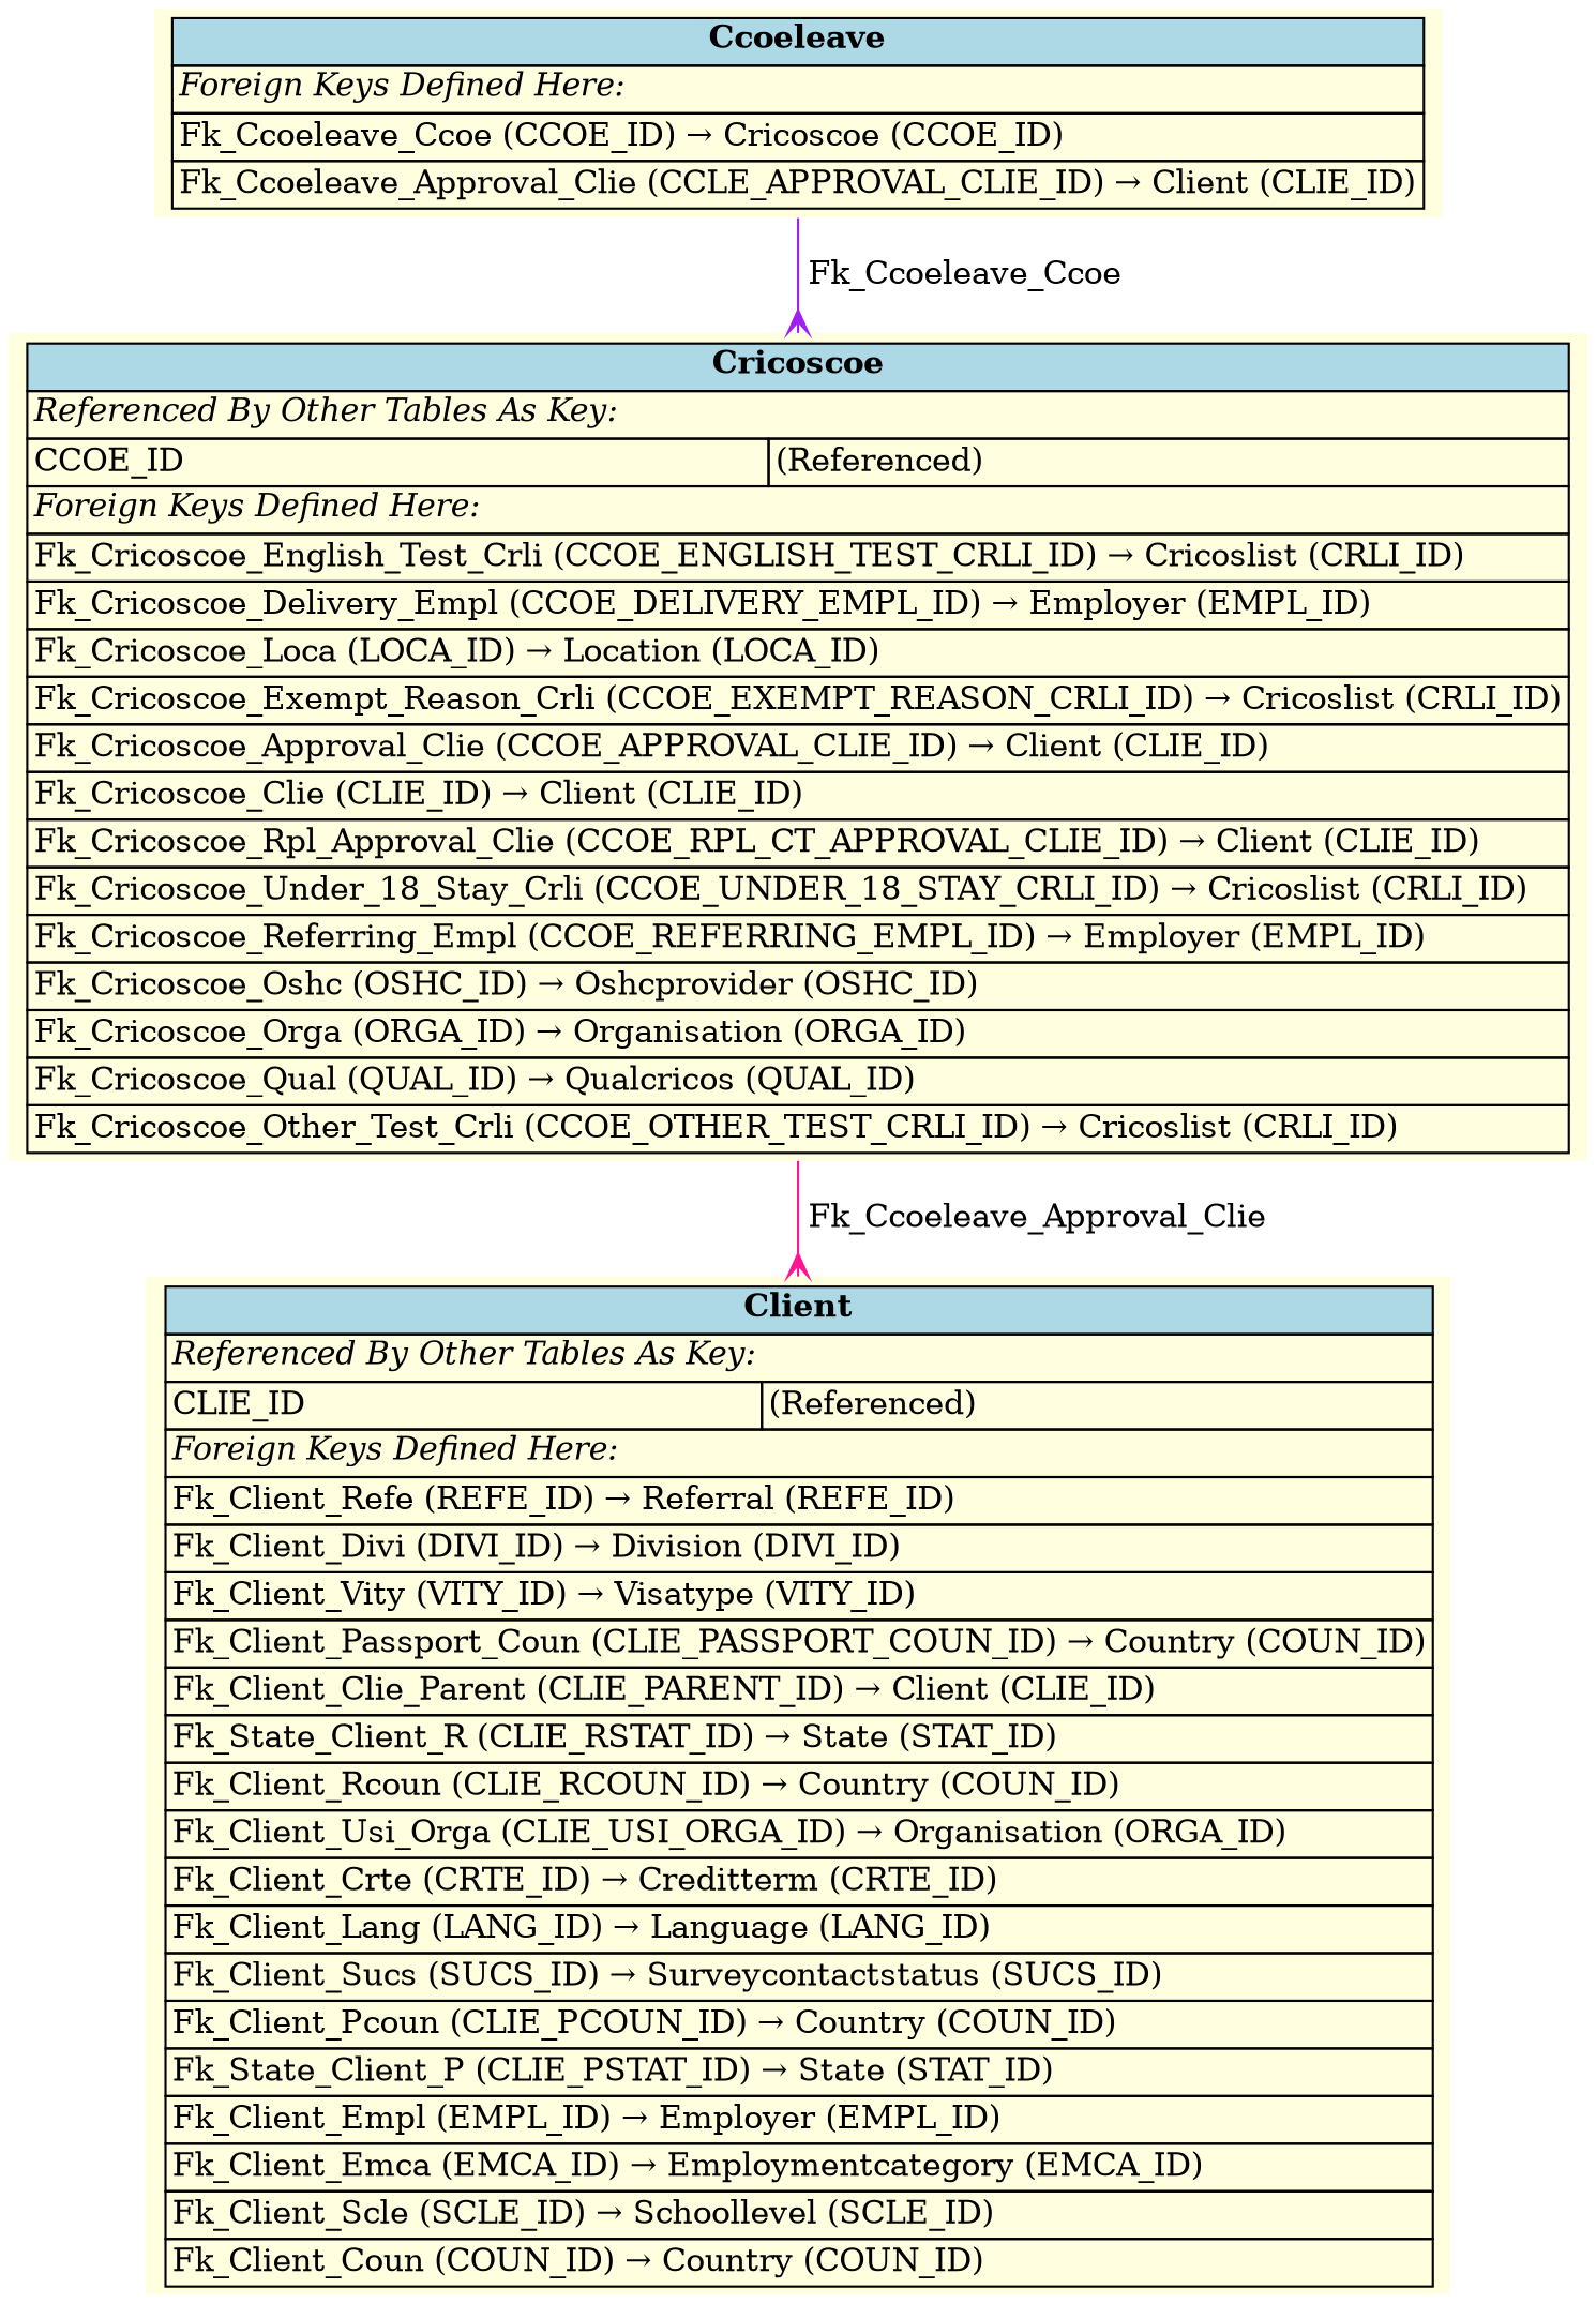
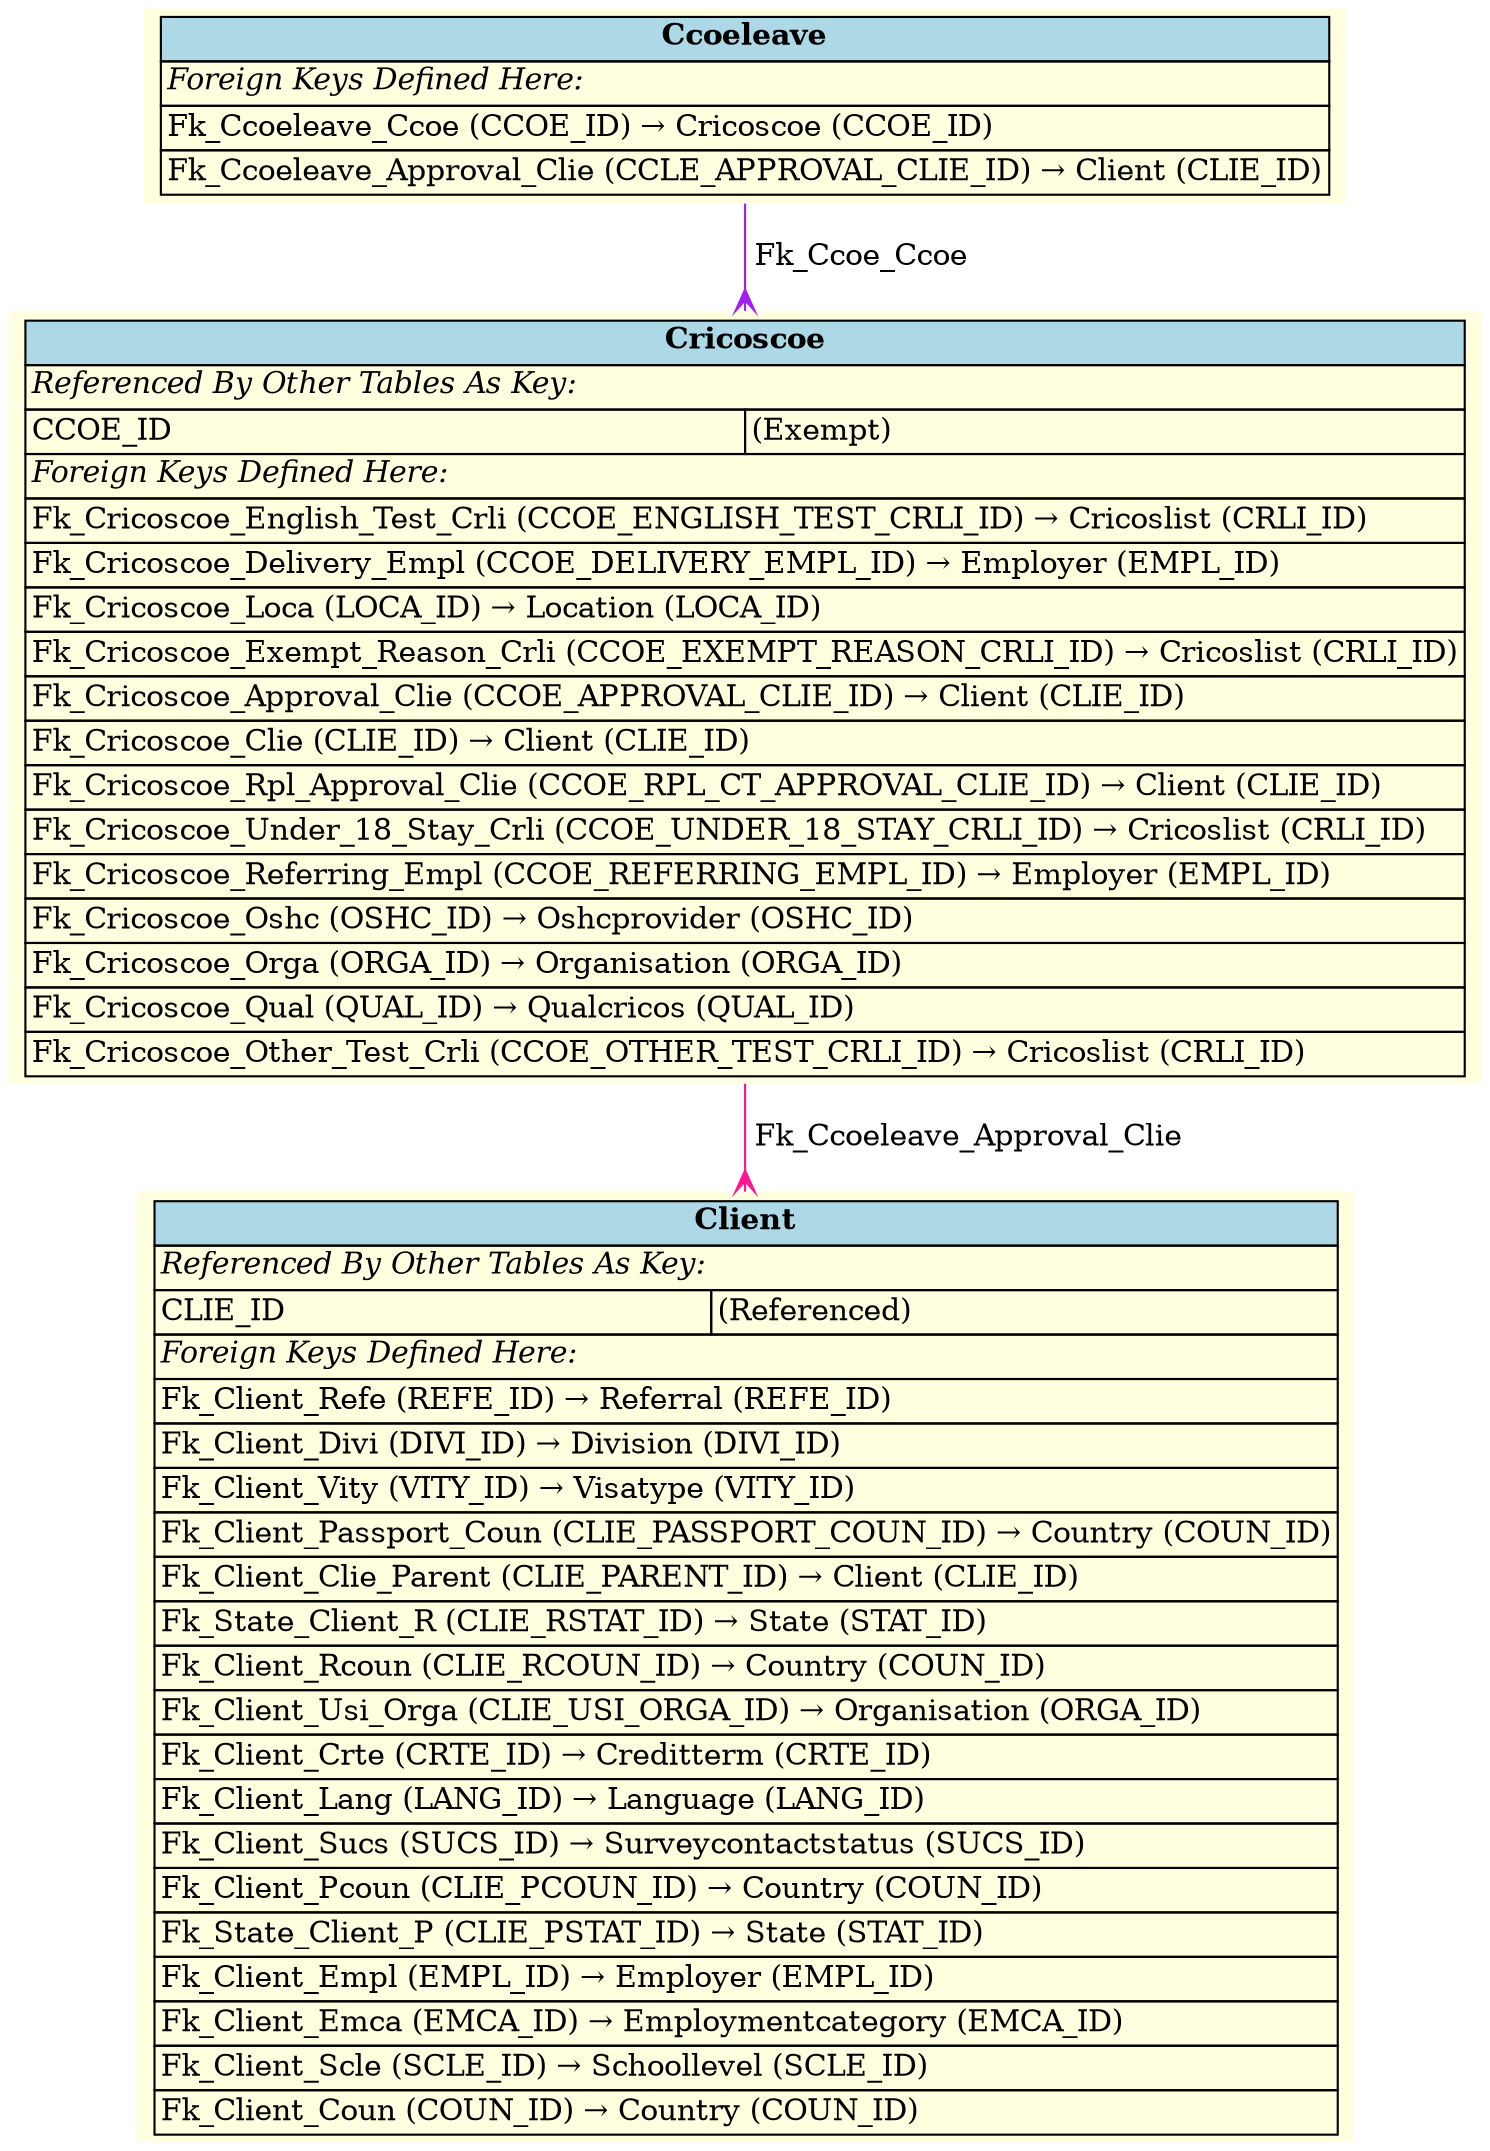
  digraph {
    rankdir=TB
    node [fillcolor=lightyellow shape=plaintext style=filled]
    edge [arrowhead=crow arrowtail=none dir=both labelfontsize=10]
    n1 [label=<     <TABLE BORDER="0" CELLBORDER="1" CELLSPACING="0" BGCOLOR="lightyellow">       <TR><TD COLSPAN="2" BGCOLOR="lightblue"><B>Ccoeleave</B></TD></TR>       <TR><TD COLSPAN="2" ALIGN="LEFT"><I>Foreign Keys Defined Here:</I></TD></TR>       <TR><TD ALIGN="LEFT" COLSPAN="2">Fk_Ccoeleave_Ccoe (CCOE_ID) &rarr; Cricoscoe (CCOE_ID)</TD></TR>       <TR><TD ALIGN="LEFT" COLSPAN="2">Fk_Ccoeleave_Approval_Clie (CCLE_APPROVAL_CLIE_ID) &rarr; Client (CLIE_ID)</TD></TR>     </TABLE>     >]
-   n2 [label=<     <TABLE BORDER="0" CELLBORDER="1" CELLSPACING="0" BGCOLOR="lightyellow">       <TR><TD COLSPAN="2" BGCOLOR="lightblue"><B>Cricoscoe</B></TD></TR>       <TR><TD COLSPAN="2" ALIGN="LEFT"><I>Referenced By Other Tables As Key:</I></TD></TR>       <TR><TD ALIGN="LEFT">CCOE_ID</TD><TD ALIGN="LEFT">(Referenced)</TD></TR>       <TR><TD COLSPAN="2" ALIGN="LEFT"><I>Foreign Keys Defined Here:</I></TD></TR>       <TR><TD ALIGN="LEFT" COLSPAN="2">Fk_Cricoscoe_English_Test_Crli (CCOE_ENGLISH_TEST_CRLI_ID) &rarr; Cricoslist (CRLI_ID)</TD></TR>       <TR><TD ALIGN="LEFT" COLSPAN="2">Fk_Cricoscoe_Delivery_Empl (CCOE_DELIVERY_EMPL_ID) &rarr; Employer (EMPL_ID)</TD></TR>       <TR><TD ALIGN="LEFT" COLSPAN="2">Fk_Cricoscoe_Loca (LOCA_ID) &rarr; Location (LOCA_ID)</TD></TR>       <TR><TD ALIGN="LEFT" COLSPAN="2">Fk_Cricoscoe_Exempt_Reason_Crli (CCOE_EXEMPT_REASON_CRLI_ID) &rarr; Cricoslist (CRLI_ID)</TD></TR>       <TR><TD ALIGN="LEFT" COLSPAN="2">Fk_Cricoscoe_Approval_Clie (CCOE_APPROVAL_CLIE_ID) &rarr; Client (CLIE_ID)</TD></TR>       <TR><TD ALIGN="LEFT" COLSPAN="2">Fk_Cricoscoe_Clie (CLIE_ID) &rarr; Client (CLIE_ID)</TD></TR>       <TR><TD ALIGN="LEFT" COLSPAN="2">Fk_Cricoscoe_Rpl_Approval_Clie (CCOE_RPL_CT_APPROVAL_CLIE_ID) &rarr; Client (CLIE_ID)</TD></TR>       <TR><TD ALIGN="LEFT" COLSPAN="2">Fk_Cricoscoe_Under_18_Stay_Crli (CCOE_UNDER_18_STAY_CRLI_ID) &rarr; Cricoslist (CRLI_ID)</TD></TR>       <TR><TD ALIGN="LEFT" COLSPAN="2">Fk_Cricoscoe_Referring_Empl (CCOE_REFERRING_EMPL_ID) &rarr; Employer (EMPL_ID)</TD></TR>       <TR><TD ALIGN="LEFT" COLSPAN="2">Fk_Cricoscoe_Oshc (OSHC_ID) &rarr; Oshcprovider (OSHC_ID)</TD></TR>       <TR><TD ALIGN="LEFT" COLSPAN="2">Fk_Cricoscoe_Orga (ORGA_ID) &rarr; Organisation (ORGA_ID)</TD></TR>       <TR><TD ALIGN="LEFT" COLSPAN="2">Fk_Cricoscoe_Qual (QUAL_ID) &rarr; Qualcricos (QUAL_ID)</TD></TR>       <TR><TD ALIGN="LEFT" COLSPAN="2">Fk_Cricoscoe_Other_Test_Crli (CCOE_OTHER_TEST_CRLI_ID) &rarr; Cricoslist (CRLI_ID)</TD></TR>     </TABLE>     >]
+   n2 [label=<     <TABLE BORDER="0" CELLBORDER="1" CELLSPACING="0" BGCOLOR="lightyellow">       <TR><TD COLSPAN="2" BGCOLOR="lightblue"><B>Cricoscoe</B></TD></TR>       <TR><TD COLSPAN="2" ALIGN="LEFT"><I>Referenced By Other Tables As Key:</I></TD></TR>       <TR><TD ALIGN="LEFT">CCOE_ID</TD><TD ALIGN="LEFT">(Exempt)</TD></TR>       <TR><TD COLSPAN="2" ALIGN="LEFT"><I>Foreign Keys Defined Here:</I></TD></TR>       <TR><TD ALIGN="LEFT" COLSPAN="2">Fk_Cricoscoe_English_Test_Crli (CCOE_ENGLISH_TEST_CRLI_ID) &rarr; Cricoslist (CRLI_ID)</TD></TR>       <TR><TD ALIGN="LEFT" COLSPAN="2">Fk_Cricoscoe_Delivery_Empl (CCOE_DELIVERY_EMPL_ID) &rarr; Employer (EMPL_ID)</TD></TR>       <TR><TD ALIGN="LEFT" COLSPAN="2">Fk_Cricoscoe_Loca (LOCA_ID) &rarr; Location (LOCA_ID)</TD></TR>       <TR><TD ALIGN="LEFT" COLSPAN="2">Fk_Cricoscoe_Exempt_Reason_Crli (CCOE_EXEMPT_REASON_CRLI_ID) &rarr; Cricoslist (CRLI_ID)</TD></TR>       <TR><TD ALIGN="LEFT" COLSPAN="2">Fk_Cricoscoe_Approval_Clie (CCOE_APPROVAL_CLIE_ID) &rarr; Client (CLIE_ID)</TD></TR>       <TR><TD ALIGN="LEFT" COLSPAN="2">Fk_Cricoscoe_Clie (CLIE_ID) &rarr; Client (CLIE_ID)</TD></TR>       <TR><TD ALIGN="LEFT" COLSPAN="2">Fk_Cricoscoe_Rpl_Approval_Clie (CCOE_RPL_CT_APPROVAL_CLIE_ID) &rarr; Client (CLIE_ID)</TD></TR>       <TR><TD ALIGN="LEFT" COLSPAN="2">Fk_Cricoscoe_Under_18_Stay_Crli (CCOE_UNDER_18_STAY_CRLI_ID) &rarr; Cricoslist (CRLI_ID)</TD></TR>       <TR><TD ALIGN="LEFT" COLSPAN="2">Fk_Cricoscoe_Referring_Empl (CCOE_REFERRING_EMPL_ID) &rarr; Employer (EMPL_ID)</TD></TR>       <TR><TD ALIGN="LEFT" COLSPAN="2">Fk_Cricoscoe_Oshc (OSHC_ID) &rarr; Oshcprovider (OSHC_ID)</TD></TR>       <TR><TD ALIGN="LEFT" COLSPAN="2">Fk_Cricoscoe_Orga (ORGA_ID) &rarr; Organisation (ORGA_ID)</TD></TR>       <TR><TD ALIGN="LEFT" COLSPAN="2">Fk_Cricoscoe_Qual (QUAL_ID) &rarr; Qualcricos (QUAL_ID)</TD></TR>       <TR><TD ALIGN="LEFT" COLSPAN="2">Fk_Cricoscoe_Other_Test_Crli (CCOE_OTHER_TEST_CRLI_ID) &rarr; Cricoslist (CRLI_ID)</TD></TR>     </TABLE>     >]
    n3 [label=<     <TABLE BORDER="0" CELLBORDER="1" CELLSPACING="0" BGCOLOR="lightyellow">       <TR><TD COLSPAN="2" BGCOLOR="lightblue"><B>Client</B></TD></TR>       <TR><TD COLSPAN="2" ALIGN="LEFT"><I>Referenced By Other Tables As Key:</I></TD></TR>       <TR><TD ALIGN="LEFT">CLIE_ID</TD><TD ALIGN="LEFT">(Referenced)</TD></TR>       <TR><TD COLSPAN="2" ALIGN="LEFT"><I>Foreign Keys Defined Here:</I></TD></TR>       <TR><TD ALIGN="LEFT" COLSPAN="2">Fk_Client_Refe (REFE_ID) &rarr; Referral (REFE_ID)</TD></TR>       <TR><TD ALIGN="LEFT" COLSPAN="2">Fk_Client_Divi (DIVI_ID) &rarr; Division (DIVI_ID)</TD></TR>       <TR><TD ALIGN="LEFT" COLSPAN="2">Fk_Client_Vity (VITY_ID) &rarr; Visatype (VITY_ID)</TD></TR>       <TR><TD ALIGN="LEFT" COLSPAN="2">Fk_Client_Passport_Coun (CLIE_PASSPORT_COUN_ID) &rarr; Country (COUN_ID)</TD></TR>       <TR><TD ALIGN="LEFT" COLSPAN="2">Fk_Client_Clie_Parent (CLIE_PARENT_ID) &rarr; Client (CLIE_ID)</TD></TR>       <TR><TD ALIGN="LEFT" COLSPAN="2">Fk_State_Client_R (CLIE_RSTAT_ID) &rarr; State (STAT_ID)</TD></TR>       <TR><TD ALIGN="LEFT" COLSPAN="2">Fk_Client_Rcoun (CLIE_RCOUN_ID) &rarr; Country (COUN_ID)</TD></TR>       <TR><TD ALIGN="LEFT" COLSPAN="2">Fk_Client_Usi_Orga (CLIE_USI_ORGA_ID) &rarr; Organisation (ORGA_ID)</TD></TR>       <TR><TD ALIGN="LEFT" COLSPAN="2">Fk_Client_Crte (CRTE_ID) &rarr; Creditterm (CRTE_ID)</TD></TR>       <TR><TD ALIGN="LEFT" COLSPAN="2">Fk_Client_Lang (LANG_ID) &rarr; Language (LANG_ID)</TD></TR>       <TR><TD ALIGN="LEFT" COLSPAN="2">Fk_Client_Sucs (SUCS_ID) &rarr; Surveycontactstatus (SUCS_ID)</TD></TR>       <TR><TD ALIGN="LEFT" COLSPAN="2">Fk_Client_Pcoun (CLIE_PCOUN_ID) &rarr; Country (COUN_ID)</TD></TR>       <TR><TD ALIGN="LEFT" COLSPAN="2">Fk_State_Client_P (CLIE_PSTAT_ID) &rarr; State (STAT_ID)</TD></TR>       <TR><TD ALIGN="LEFT" COLSPAN="2">Fk_Client_Empl (EMPL_ID) &rarr; Employer (EMPL_ID)</TD></TR>       <TR><TD ALIGN="LEFT" COLSPAN="2">Fk_Client_Emca (EMCA_ID) &rarr; Employmentcategory (EMCA_ID)</TD></TR>       <TR><TD ALIGN="LEFT" COLSPAN="2">Fk_Client_Scle (SCLE_ID) &rarr; Schoollevel (SCLE_ID)</TD></TR>       <TR><TD ALIGN="LEFT" COLSPAN="2">Fk_Client_Coun (COUN_ID) &rarr; Country (COUN_ID)</TD></TR>     </TABLE>     >]
-   n1 -> n2 [color=purple label=" Fk_Ccoeleave_Ccoe "]
+   n1 -> n2 [color=purple label=" Fk_Ccoe_Ccoe "]
    n2 -> n3 [color=deeppink label=" Fk_Ccoeleave_Approval_Clie "]
  }
